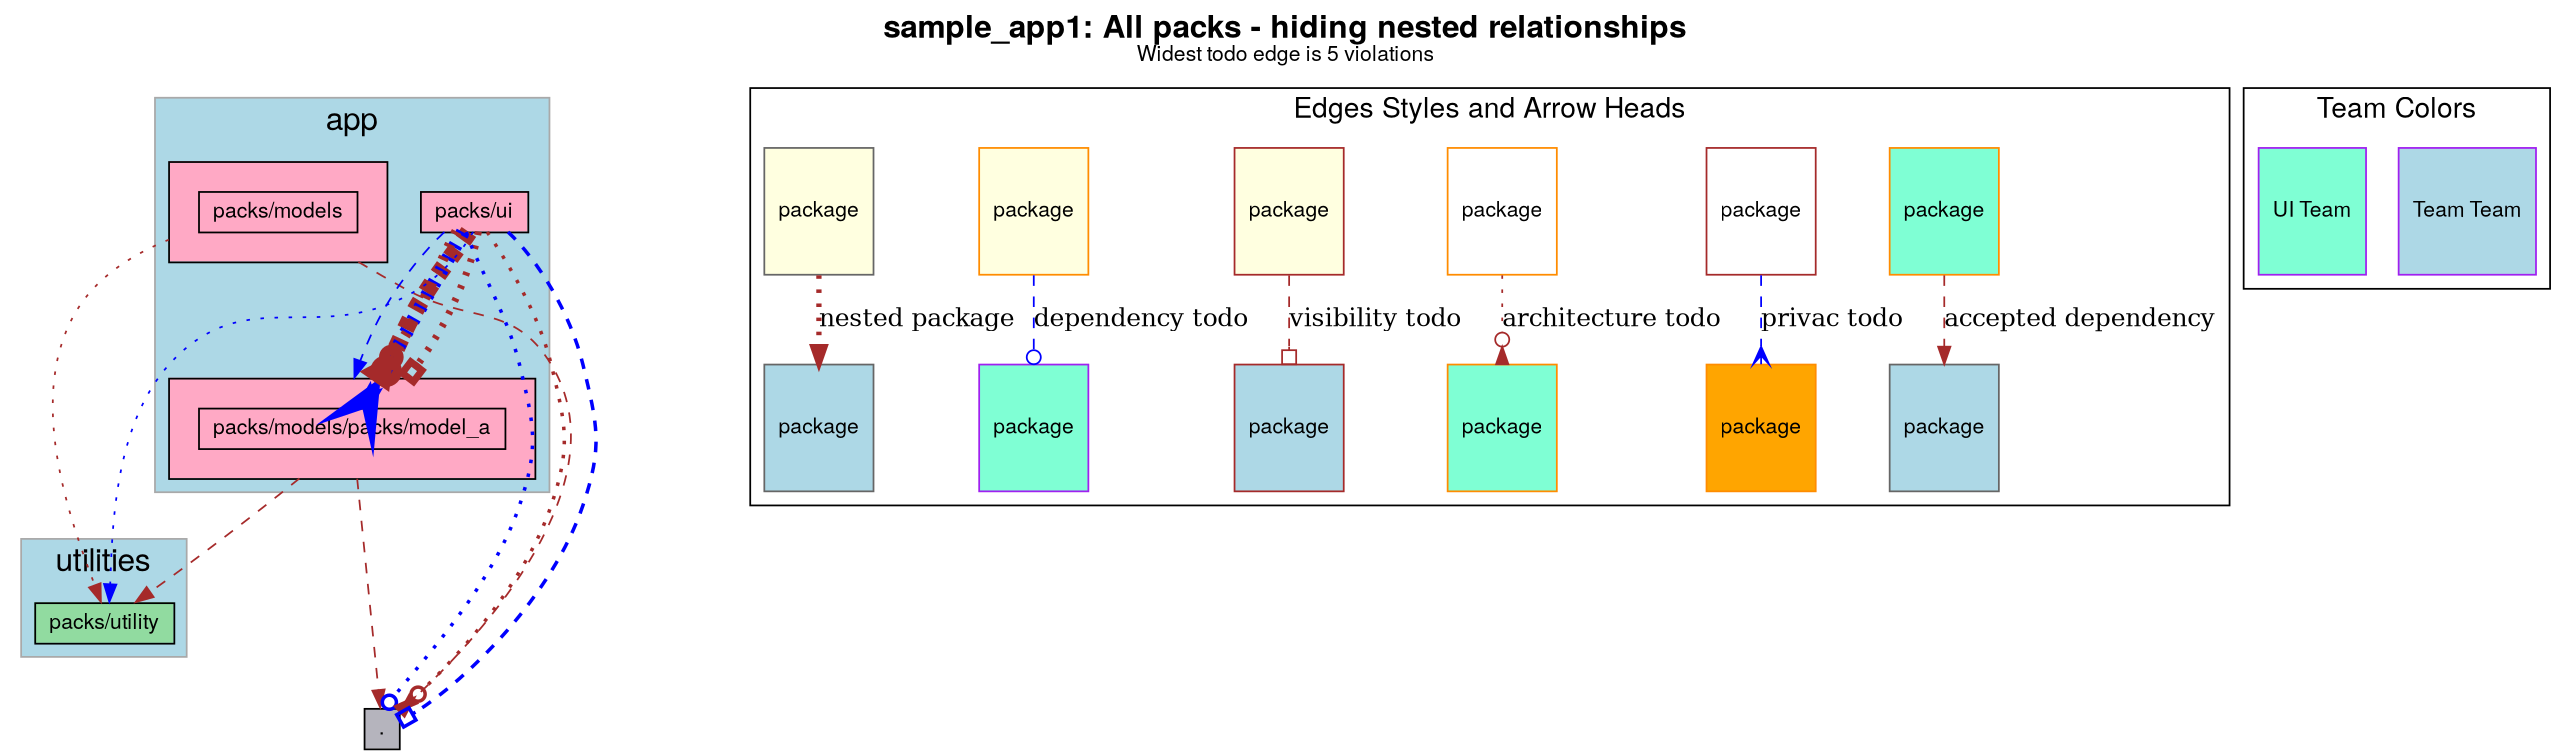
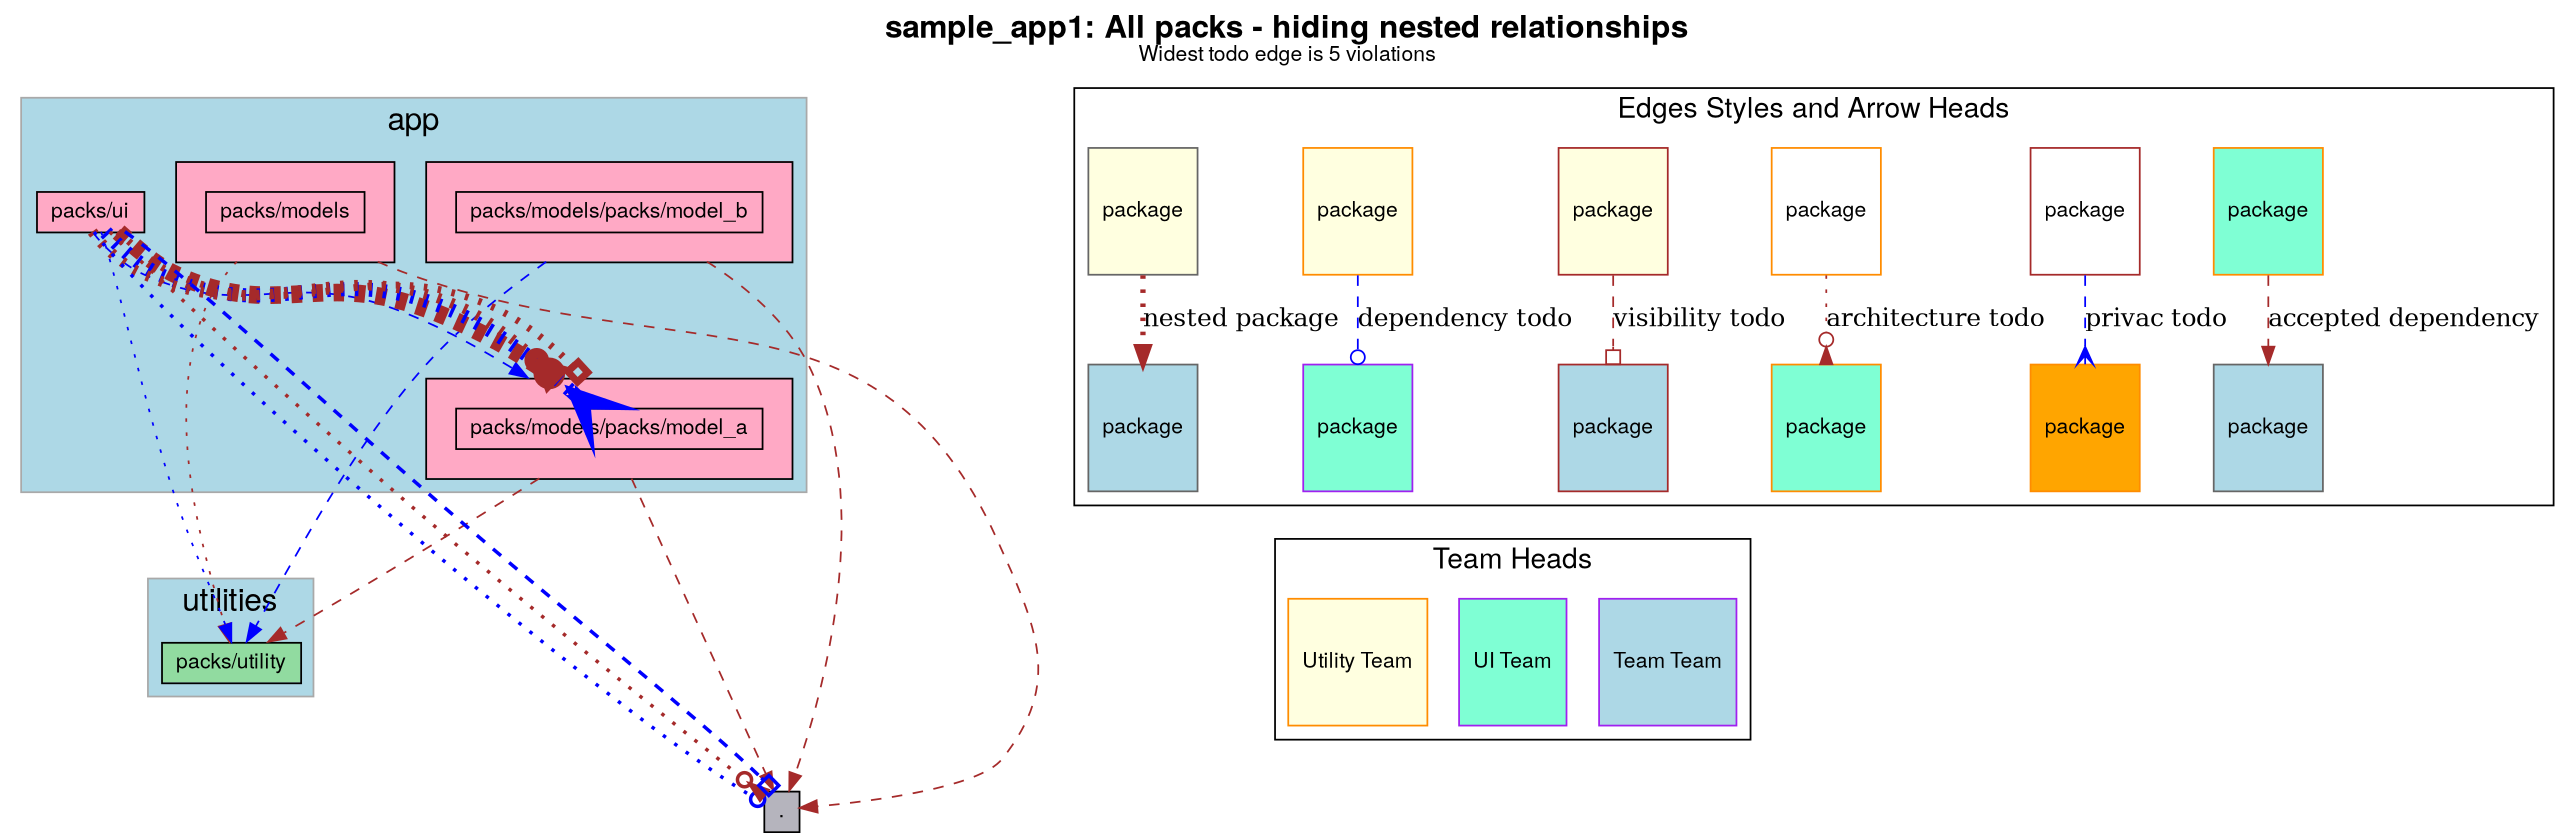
  digraph {
    fontname="Helvetica,Arial,sans-serif"
    fontsize=18
    label=<<b>sample_app1: All packs - hiding nested relationships</b><br/><font point-size='12'>Widest todo edge is 5 violations</font>>
    labelloc=t
    rankdir=TD
    node [color=black fillcolor="#FFA9C5" fontcolor=black fontname="Helvetica,Arial,sans-serif" fontsize=12 shape=box style=filled]
    edge [color=brown style=dashed]
    n1 [fontsize=12.0 height=1.0 label=<                 <table border='0' cellborder='1' cellspacing='0' cellpadding='16'><tr><td>                   <table border='0' cellborder='1' cellspacing='0' cellpadding='4'>                     <tr> <td port='private'> packs/models </td> </tr>                   </table>                 </td></tr></table>               > shape=plain]
    n2 [fontsize=12.0 height=1.0 label=<                 <table border='0' cellborder='1' cellspacing='0' cellpadding='16'><tr><td>                   <table border='0' cellborder='1' cellspacing='0' cellpadding='4'>                     <tr> <td port='private'> packs/models/packs/model_a </td> </tr>                   </table>                 </td></tr></table>               > shape=plain]
+   n3 [fontsize=12.0 height=1.0 label=<                 <table border='0' cellborder='1' cellspacing='0' cellpadding='16'><tr><td>                   <table border='0' cellborder='1' cellspacing='0' cellpadding='4'>                     <tr> <td port='private'> packs/models/packs/model_b </td> </tr>                   </table>                 </td></tr></table>               > shape=plain]
    n4 [fontsize=12.0 height=1.0 label=<                 <table border='0' cellborder='1' cellspacing='0' cellpadding='4'>                   <tr> <td align='left'> packs/ui </td> </tr>                 </table>               > shape=plain]
    n5 [fillcolor="#B5B4BD" fontsize=12.0 height=1.0 label=<                 <table border='0' cellborder='1' cellspacing='0' cellpadding='4'>                   <tr> <td align='left'> . </td> </tr>                 </table>               > shape=plain]
    n6 [fillcolor="#91DBA0" fontsize=12.0 height=1.0 label=<                 <table border='0' cellborder='1' cellspacing='0' cellpadding='4'>                   <tr> <td align='left'> packs/utility </td> </tr>                 </table>               > shape=plain]
    n7 [color=darkorange fillcolor=aquamarine height=1.0 label=package]
    n8 [color=gray40 fillcolor=lightblue height=1.0 label=package]
    n9 [color=brown fillcolor=white height=1.0 label=package]
    n10 [color=darkorange fillcolor=orange height=1.0 label=package]
    n11 [color=darkorange fillcolor=white height=1.0 label=package]
    n12 [color=darkorange fillcolor=aquamarine height=1.0 label=package]
    n13 [color=brown fillcolor=lightyellow height=1.0 label=package]
    n14 [color=brown fillcolor=lightblue height=1.0 label=package]
    n15 [color=darkorange fillcolor=lightyellow height=1.0 label=package]
    n16 [color=purple fillcolor=aquamarine height=1.0 label=package]
    n17 [color=gray40 fillcolor=lightyellow height=1.0 label=package]
    n18 [color=gray40 fillcolor=lightblue height=1.0 label=package]
    n19 [color=purple fillcolor=lightblue height=1.0 label="Team Team"]
    n20 [color=purple fillcolor=aquamarine height=1.0 label="UI Team"]
+   n21 [color=darkorange fillcolor=lightyellow height=1.0 label="Utility Team"]
    subgraph sub_1 {
      cluster=true
      color=darkgrey
      fillcolor=lightblue
      label=app
      rank=0
      shape=box
      style=filled
      n1
      n2
+     n3
      n4
    }
    subgraph sub_2 {
      cluster=false
      color=darkgrey
      fillcolor=lightblue
      shape=box
      style=filled
      n5
    }
    subgraph sub_3 {
      cluster=true
      color=darkgrey
      fillcolor=lightblue
      label=utilities
      rank=1
      shape=box
      style=filled
      n6
    }
    subgraph cluster_4 {
      fontsize=16
      label="Edges Styles and Arrow Heads"
      n7
      n8
      n9
      n10
      n11
      n12
      n13
      n14
      n15
      n16
      n17
      n18
    }
    subgraph cluster_5 {
      fontsize=16
-     label="Team Colors"
+     label="Team Heads"
      n19
      n20
+     n21
    }
    n1 -> n5
    n1 -> n6 [style=invis color=""]
    n1 -> n6 [style=dotted]
    n2 -> n5
    n2 -> n6 [style=invis color=""]
    n2 -> n6
+   n3 -> n5
+   n3 -> n6 [style=invis color=""]
+   n3 -> n6 [color=blue]
    n4 -> n2 [color=blue]
    n4 -> n2 [arrowhead=odot constraint=false penwidth=10]
    n4 -> n2 [arrowhead=crow color=blue constraint=false headport=private penwidth=8 style=dotted]
    n4 -> n2 [arrowhead=invodot constraint=false penwidth=6 style=dotted]
    n4 -> n2 [arrowhead=obox constraint=false penwidth=4 style=dotted]
    n4 -> n5 [arrowhead=odot color=blue constraint=false penwidth=2 style=dotted]
    n4 -> n5 [arrowhead=invodot constraint=false penwidth=2 style=dotted]
    n4 -> n5 [arrowhead=obox color=blue constraint=false penwidth=2]
    n4 -> n6 [style=invis color=""]
    n4 -> n6 [color=blue style=dotted]
    n6 -> n5 [style=invis color=""]
    n7 -> n8 [label="accepted dependency"]
    n9 -> n10 [arrowhead=crow color=blue label="privac todo"]
    n11 -> n12 [arrowhead=invodot label="architecture todo" style=dotted]
    n13 -> n14 [arrowhead=obox label="visibility todo"]
    n15 -> n16 [arrowhead=odot color=blue label="dependency todo"]
+   n16 -> n21 [style=invis color=""]
    n17 -> n18 [label="nested package" penwidth=3 style=dotted]
  }
